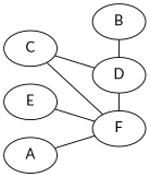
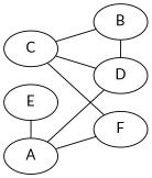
  graph {
    fontname=Lato
    rankdir=LR
    node [fontname=Lato]
    edge [fontname=Lato]
    A
    C
    E
    B
    D
    F
    subgraph sub_1 {
      rank=same
      A
      C
      E
    }
    subgraph sub_2 {
      rank=same
      B
      D
      F
    }
    A -- F
    C -- D
    C -- F
-   E -- F
+   E -- A
+   B -- C
    B -- D
-   D -- F
+   D -- A
  }
